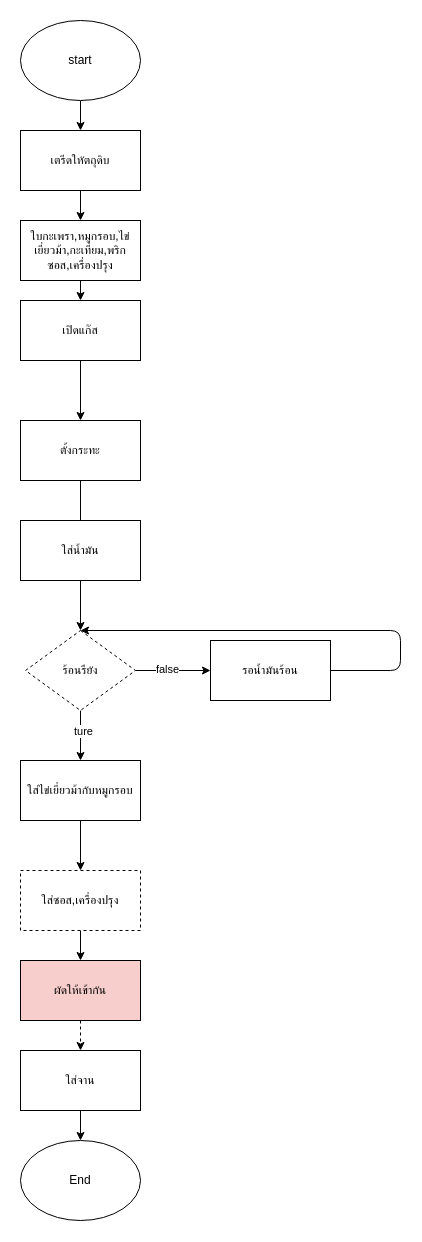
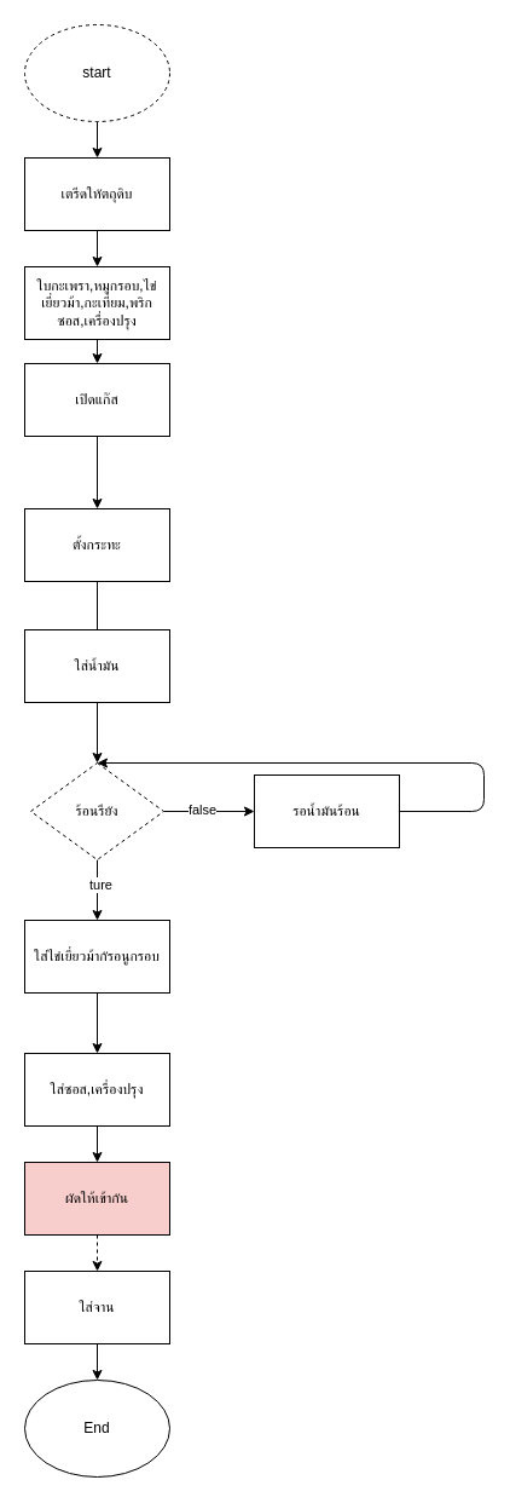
  <mxCell id="0" />
  <mxCell id="1" parent="0" />
  <mxCell id="2" value="" style="edgeStyle=none;html=1;" edge="1" parent="1" source="3" target="5"><mxGeometry relative="1" as="geometry" /></mxCell>
- <mxCell id="3" value="start" style="ellipse;whiteSpace=wrap;html=1;" vertex="1" parent="1"><mxGeometry x="20" y="20" width="120" height="80" as="geometry" /></mxCell>
+ <mxCell id="3" value="start" style="ellipse;whiteSpace=wrap;html=1;dashed=1;" vertex="1" parent="1"><mxGeometry x="20" y="20" width="120" height="80" as="geometry" /></mxCell>
  <mxCell id="4" value="" style="edgeStyle=none;html=1;" edge="1" parent="1" source="5" target="7"><mxGeometry relative="1" as="geometry" /></mxCell>
  <mxCell id="5" value="เตรีดใหัตถุดิบ" style="rounded=0;whiteSpace=wrap;html=1;" vertex="1" parent="1"><mxGeometry x="20" y="130" width="120" height="60" as="geometry" /></mxCell>
  <mxCell id="6" value="" style="edgeStyle=none;html=1;" edge="1" parent="1" source="7" target="9"><mxGeometry relative="1" as="geometry" /></mxCell>
  <mxCell id="7" value="ใบกะเพรา,หมูกรอบ,ไข่เยี่ยวม้า,กะเทียม,พริก&lt;div&gt;ซอส,เครื่องปรุง&lt;/div&gt;" style="rounded=0;whiteSpace=wrap;html=1;" vertex="1" parent="1"><mxGeometry x="20" y="220" width="120" height="60" as="geometry" /></mxCell>
  <mxCell id="8" value="" style="edgeStyle=none;html=1;" edge="1" parent="1" source="9" target="11"><mxGeometry relative="1" as="geometry" /></mxCell>
  <mxCell id="9" value="เปิดแก๊ส" style="rounded=0;whiteSpace=wrap;html=1;" vertex="1" parent="1"><mxGeometry x="20" y="300" width="120" height="60" as="geometry" /></mxCell>
  <mxCell id="10" value="" style="edgeStyle=none;html=1;endArrow=none;" edge="1" parent="1" source="11" target="13"><mxGeometry relative="1" as="geometry" /></mxCell>
  <mxCell id="11" value="ตั้งกระทะ" style="rounded=0;whiteSpace=wrap;html=1;" vertex="1" parent="1"><mxGeometry x="20" y="420" width="120" height="60" as="geometry" /></mxCell>
  <mxCell id="12" value="" style="edgeStyle=none;html=1;" edge="1" parent="1" source="13" target="18"><mxGeometry relative="1" as="geometry" /></mxCell>
  <mxCell id="13" value="ใส่นํ้ามัน" style="rounded=0;whiteSpace=wrap;html=1;" vertex="1" parent="1"><mxGeometry x="20" y="520" width="120" height="60" as="geometry" /></mxCell>
  <mxCell id="14" value="" style="edgeStyle=none;html=1;" edge="1" parent="1" source="18" target="20"><mxGeometry relative="1" as="geometry" /></mxCell>
  <mxCell id="15" value="ture" style="edgeLabel;html=1;align=center;verticalAlign=middle;resizable=0;points=[];" vertex="1" connectable="0" parent="14"><mxGeometry x="-0.2" y="2" relative="1" as="geometry"><mxPoint as="offset" /></mxGeometry></mxCell>
  <mxCell id="16" style="edgeStyle=none;html=1;exitX=1;exitY=0.5;exitDx=0;exitDy=0;entryX=0;entryY=0.5;entryDx=0;entryDy=0;" edge="1" parent="1" source="18" target="22"><mxGeometry relative="1" as="geometry" /></mxCell>
  <mxCell id="17" value="false" style="edgeLabel;html=1;align=center;verticalAlign=middle;resizable=0;points=[];" vertex="1" connectable="0" parent="16"><mxGeometry x="-0.173" y="2" relative="1" as="geometry"><mxPoint as="offset" /></mxGeometry></mxCell>
  <mxCell id="18" value="ร้อนรึยัง" style="rhombus;whiteSpace=wrap;html=1;dashed=1;" vertex="1" parent="1"><mxGeometry x="25" y="630" width="110" height="80" as="geometry" /></mxCell>
  <mxCell id="19" value="" style="edgeStyle=none;html=1;" edge="1" parent="1" source="20" target="24"><mxGeometry relative="1" as="geometry" /></mxCell>
- <mxCell id="20" value="ใส่ไข่เยี่ยวม้ากับหมูกรอบ" style="rounded=0;whiteSpace=wrap;html=1;" vertex="1" parent="1"><mxGeometry x="20" y="760" width="120" height="60" as="geometry" /></mxCell>
+ <mxCell id="20" value="ใส่ไข่เยี่ยวม้ากัรอนูกรอบ" style="rounded=0;whiteSpace=wrap;html=1;" vertex="1" parent="1"><mxGeometry x="20" y="760" width="120" height="60" as="geometry" /></mxCell>
  <mxCell id="21" style="edgeStyle=none;html=1;exitX=1;exitY=0.5;exitDx=0;exitDy=0;entryX=0.5;entryY=0;entryDx=0;entryDy=0;" edge="1" parent="1" source="22" target="18"><mxGeometry relative="1" as="geometry"><mxPoint x="400" y="610" as="targetPoint" /><Array as="points"><mxPoint x="400" y="670" /><mxPoint x="400" y="630" /></Array></mxGeometry></mxCell>
  <mxCell id="22" value="รอนํ้ามันร้อน" style="rounded=0;whiteSpace=wrap;html=1;" vertex="1" parent="1"><mxGeometry x="210" y="640" width="120" height="60" as="geometry" /></mxCell>
  <mxCell id="23" value="" style="edgeStyle=none;html=1;" edge="1" parent="1" source="24" target="26"><mxGeometry relative="1" as="geometry" /></mxCell>
- <mxCell id="24" value="ใส่ซอส,เครื่องปรุง" style="rounded=0;whiteSpace=wrap;html=1;dashed=1;" vertex="1" parent="1"><mxGeometry x="20" y="870" width="120" height="60" as="geometry" /></mxCell>
+ <mxCell id="24" value="ใส่ซอส,เครื่องปรุง" style="rounded=0;whiteSpace=wrap;html=1;" vertex="1" parent="1"><mxGeometry x="20" y="870" width="120" height="60" as="geometry" /></mxCell>
  <mxCell id="25" value="" style="edgeStyle=none;html=1;dashed=1;" edge="1" parent="1" source="26" target="28"><mxGeometry relative="1" as="geometry" /></mxCell>
  <mxCell id="26" value="ผัดให้เข้ากัน" style="rounded=0;whiteSpace=wrap;html=1;fillColor=#f8cecc;" vertex="1" parent="1"><mxGeometry x="20" y="960" width="120" height="60" as="geometry" /></mxCell>
  <mxCell id="27" value="" style="edgeStyle=none;html=1;" edge="1" parent="1" source="28" target="29"><mxGeometry relative="1" as="geometry" /></mxCell>
  <mxCell id="28" value="ใส่จาน" style="rounded=0;whiteSpace=wrap;html=1;" vertex="1" parent="1"><mxGeometry x="20" y="1050" width="120" height="60" as="geometry" /></mxCell>
  <mxCell id="29" value="End" style="ellipse;whiteSpace=wrap;html=1;" vertex="1" parent="1"><mxGeometry x="20" y="1140" width="120" height="80" as="geometry" /></mxCell>
